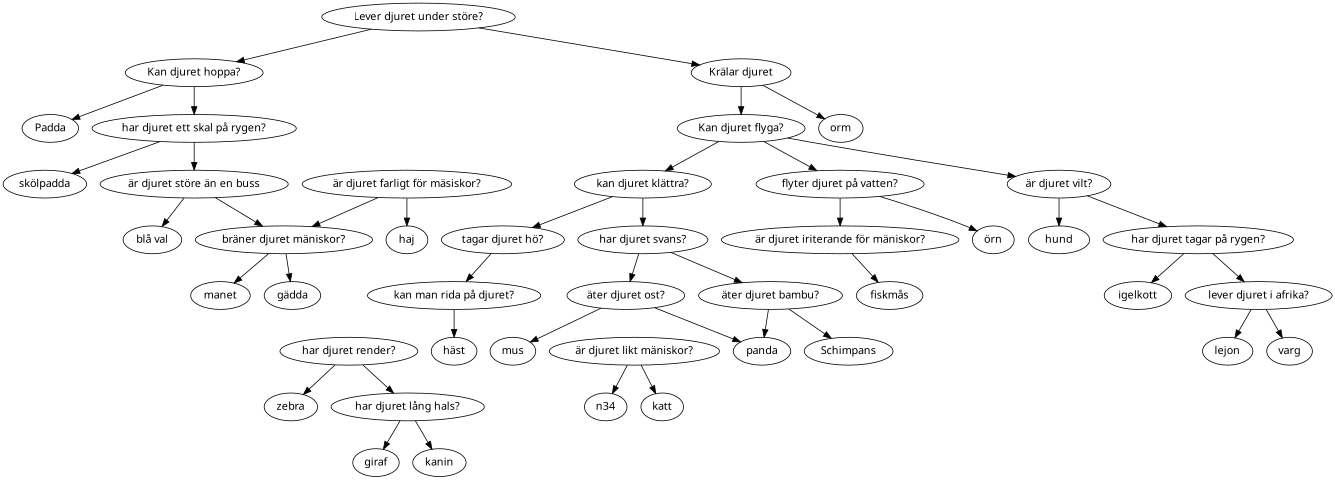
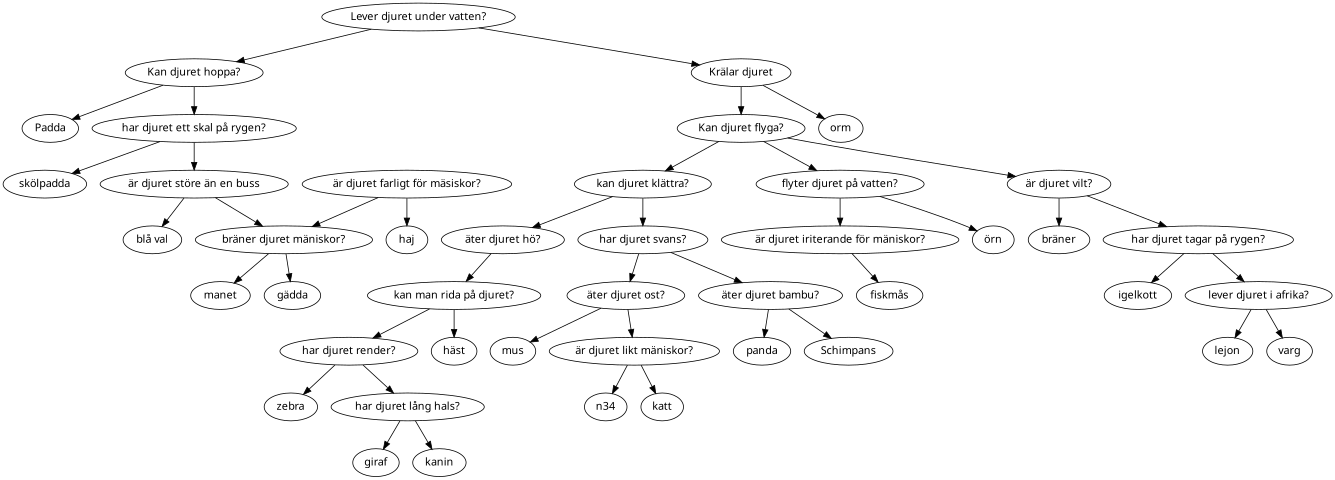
  digraph {
    fontname="Noto Sans"
    node [fontname="Noto Sans"]
    edge [fontname="Noto Sans"]
-   n0 [label="Lever djuret under störe?"]
+   n0 [label="Lever djuret under vatten?"]
    n1 [label="Kan djuret hoppa?"]
    n12 [label="Krälar djuret"]
    n2 [label=Padda]
    n3 [label="har djuret ett skal på rygen?"]
    n13 [label="Kan djuret flyga?"]
    n44 [label=orm]
    n4 [label="skölpadda"]
    n5 [label="är djuret störe än en buss"]
    n6 [label="blå val"]
    n9 [label="bräner djuret mäniskor?"]
    n7 [label="är djuret farligt för mäsiskor?"]
    n8 [label=haj]
    n10 [label=manet]
    n11 [label="gädda"]
    n14 [label="kan djuret klättra?"]
    n39 [label="flyter djuret på vatten?"]
    n23 [label="är djuret vilt?"]
-   n15 [label="tagar djuret hö?"]
+   n15 [label="äter djuret hö?"]
    n30 [label="har djuret svans?"]
    n40 [label="är djuret iriterande för mäniskor?"]
    n43 [label="örn"]
    n16 [label="kan man rida på djuret?"]
    n31 [label="äter djuret ost?"]
    n36 [label="äter djuret bambu?"]
    n17 [label="har djuret render?"]
    n22 [label="häst"]
-   n24 [label=hund]
+   n24 [label="bräner"]
    n25 [label="har djuret tagar på rygen?"]
    n18 [label=zebra]
    n19 [label="har djuret lång hals?"]
    n20 [label=giraf]
    n21 [label=kanin]
    n26 [label=igelkott]
    n27 [label="lever djuret i afrika?"]
    n28 [label=lejon]
    n29 [label=varg]
    n32 [label=mus]
    n33 [label="är djuret likt mäniskor?"]
    n37 [label=panda]
    n38 [label=Schimpans]
    n34
    n35 [label=katt]
    n42 [label="fiskmås"]
    n0 -> n1
    n0 -> n12
    n1 -> n2
    n1 -> n3
    n12 -> n13
    n12 -> n44
    n3 -> n4
    n3 -> n5
    n13 -> n14
    n13 -> n39
    n13 -> n23
    n5 -> n6
    n5 -> n9
    n9 -> n10
    n9 -> n11
    n7 -> n9
    n7 -> n8
    n14 -> n15
    n14 -> n30
    n39 -> n40
    n39 -> n43
    n23 -> n24
    n23 -> n25
    n15 -> n16
    n30 -> n31
    n30 -> n36
    n40 -> n42
+   n16 -> n17
    n16 -> n22
    n31 -> n32
-   n31 -> n37
+   n31 -> n33
    n36 -> n37
    n36 -> n38
    n17 -> n18
    n17 -> n19
    n25 -> n26
    n25 -> n27
    n19 -> n20
    n19 -> n21
    n27 -> n28
    n27 -> n29
    n33 -> n34
    n33 -> n35
  }
